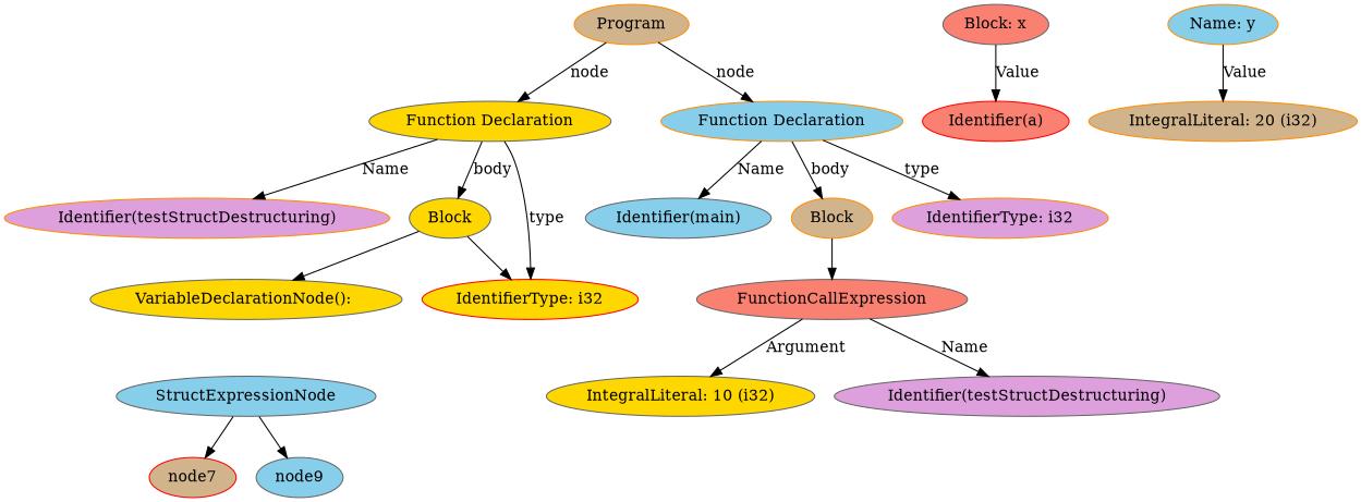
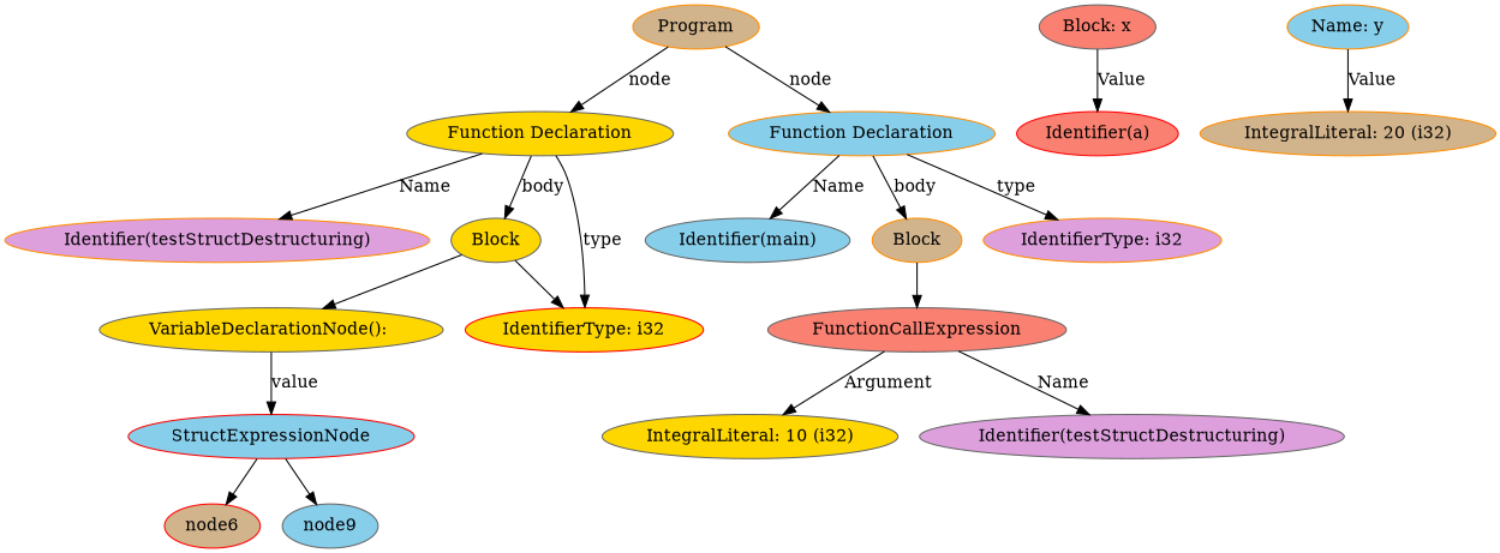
  digraph {
    node [color=gray40 fillcolor=gold style=filled]
    n1 [color=darkorange fillcolor=tan label=Program]
    n2 [label="Function Declaration"]
    n3 [color=darkorange fillcolor=skyblue label="Function Declaration"]
    n4 [color=darkorange fillcolor=plum label="Identifier(testStructDestructuring)"]
    n5 [label=Block]
    n6 [color=red label="IdentifierType: i32"]
    n7 [fillcolor=skyblue label="Identifier(main)"]
    n8 [color=darkorange fillcolor=tan label=Block]
    n9 [color=darkorange fillcolor=plum label="IdentifierType: i32"]
    n10 [label="VariableDeclarationNode(): "]
-   n11 [fillcolor=skyblue label=StructExpressionNode]
-   node6 [color=red fillcolor=tan label=node7]
+   n11 [color=red fillcolor=skyblue label=StructExpressionNode]
+   node6 [color=red fillcolor=tan]
    node9 [fillcolor=skyblue]
    n14 [fillcolor=salmon label="Block: x"]
    n15 [color=red fillcolor=salmon label="Identifier(a)"]
    n16 [color=darkorange fillcolor=skyblue label="Name: y"]
    n17 [color=darkorange fillcolor=tan label="IntegralLiteral: 20 (i32)"]
    n18 [fillcolor=salmon label=FunctionCallExpression]
    n19 [fillcolor=plum label="Identifier(testStructDestructuring)"]
    n20 [label="IntegralLiteral: 10 (i32)"]
    n1 -> n2 [label="node"]
    n1 -> n3 [label="node"]
    n2 -> n4 [label=Name]
    n2 -> n5 [label=body]
    n2 -> n6 [label=type]
    n3 -> n7 [label=Name]
    n3 -> n8 [label=body]
    n3 -> n9 [label=type]
    n5 -> n6
    n5 -> n10
    n8 -> n18
+   n10 -> n11 [label=value]
    n11 -> node6
    n11 -> node9
    n14 -> n15 [label=Value]
    n16 -> n17 [label=Value]
    n18 -> n19 [label=Name]
    n18 -> n20 [label=Argument]
  }
